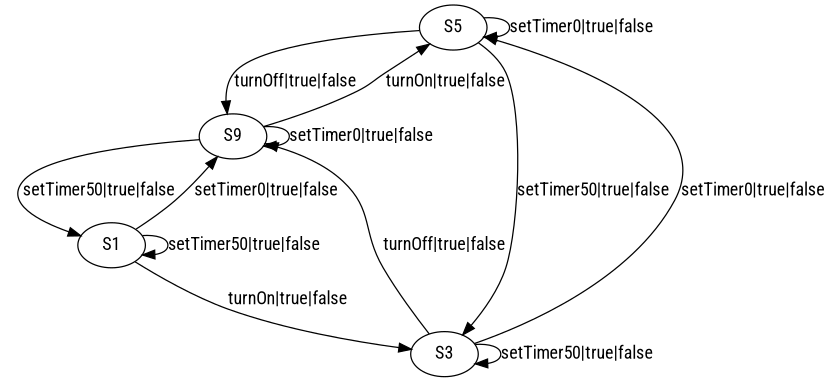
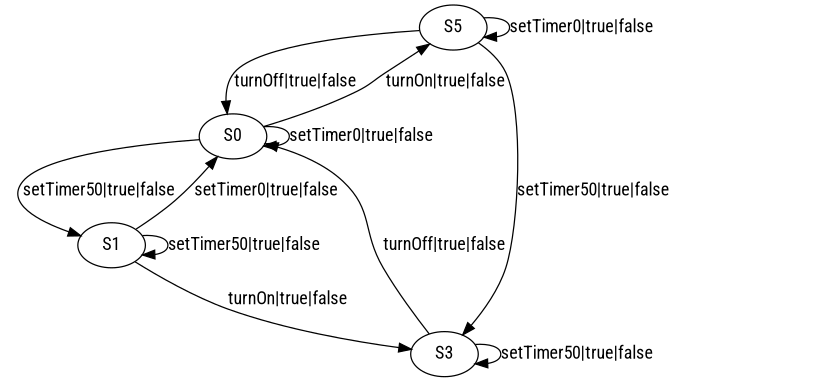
  digraph {
    fontname="Roboto Condensed"
    node [fontname="Roboto Condensed"]
    edge [fontname="Roboto Condensed"]
    n1 [label=S5]
-   S0 [label=S9]
+   S0
    S3
    S1
    n1 -> n1 [label="setTimer0|true|false"]
    n1 -> S0 [label="turnOff|true|false"]
    n1 -> S3 [label="setTimer50|true|false"]
    S0 -> n1 [label="turnOn|true|false"]
    S0 -> S0 [label="setTimer0|true|false"]
    S0 -> S1 [label="setTimer50|true|false"]
-   S3 -> n1 [label="setTimer0|true|false"]
    S3 -> S0 [label="turnOff|true|false"]
    S3 -> S3 [label="setTimer50|true|false"]
    S1 -> S0 [label="setTimer0|true|false"]
    S1 -> S3 [label="turnOn|true|false"]
    S1 -> S1 [label="setTimer50|true|false"]
  }
